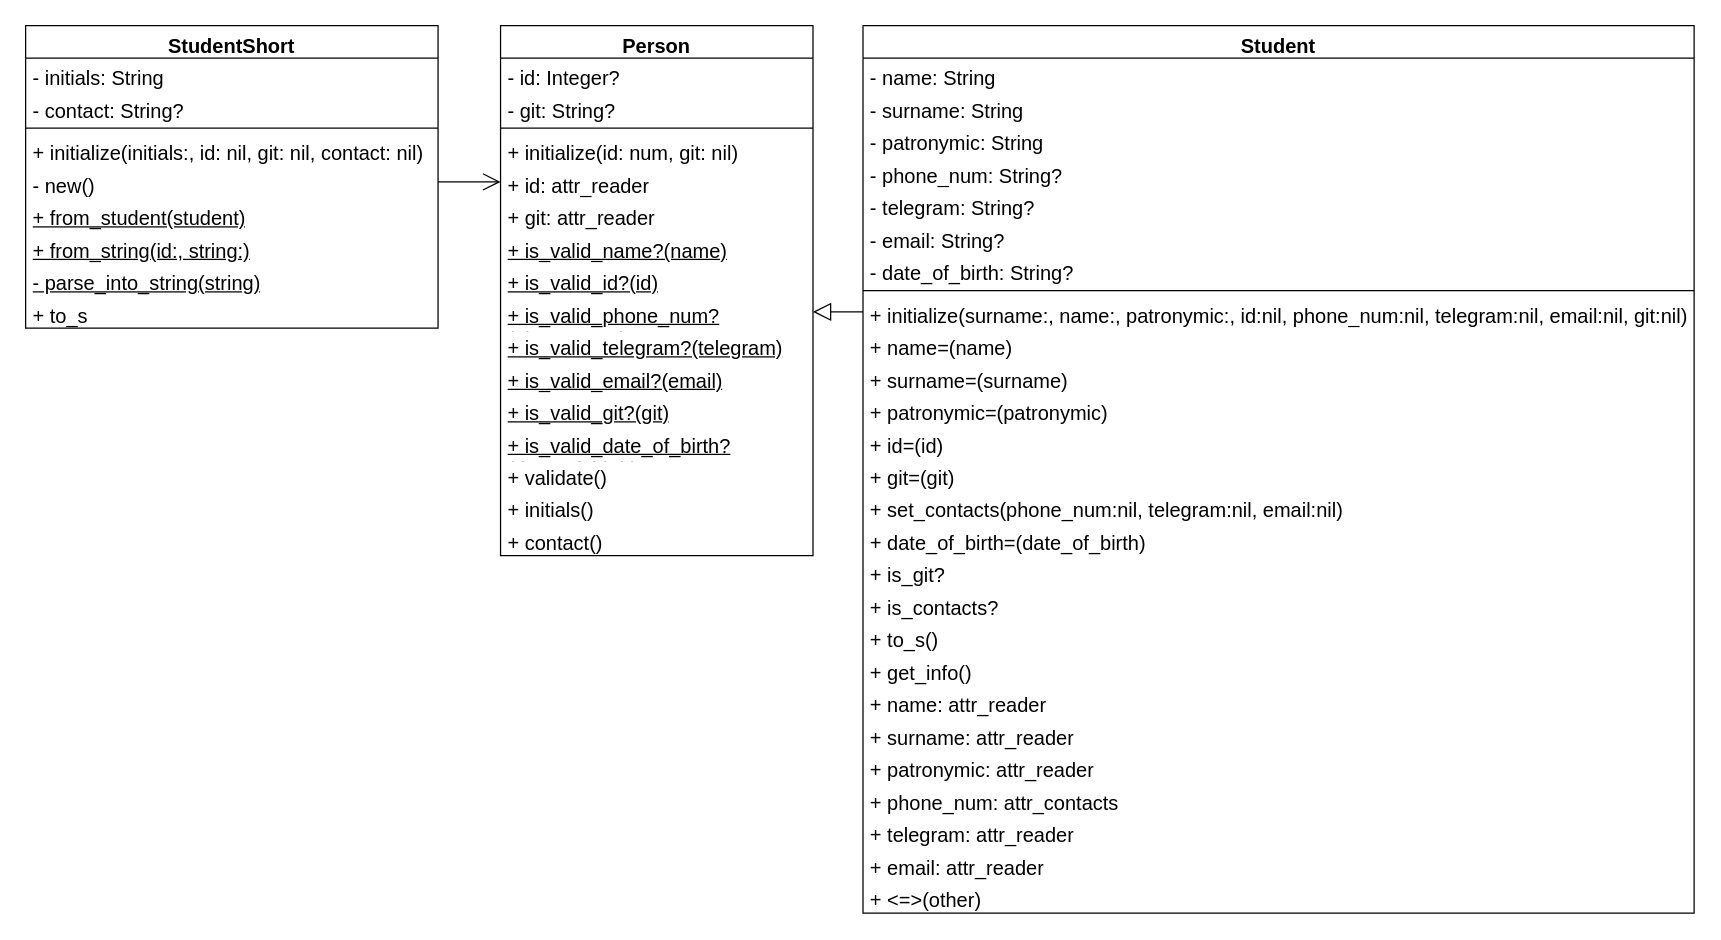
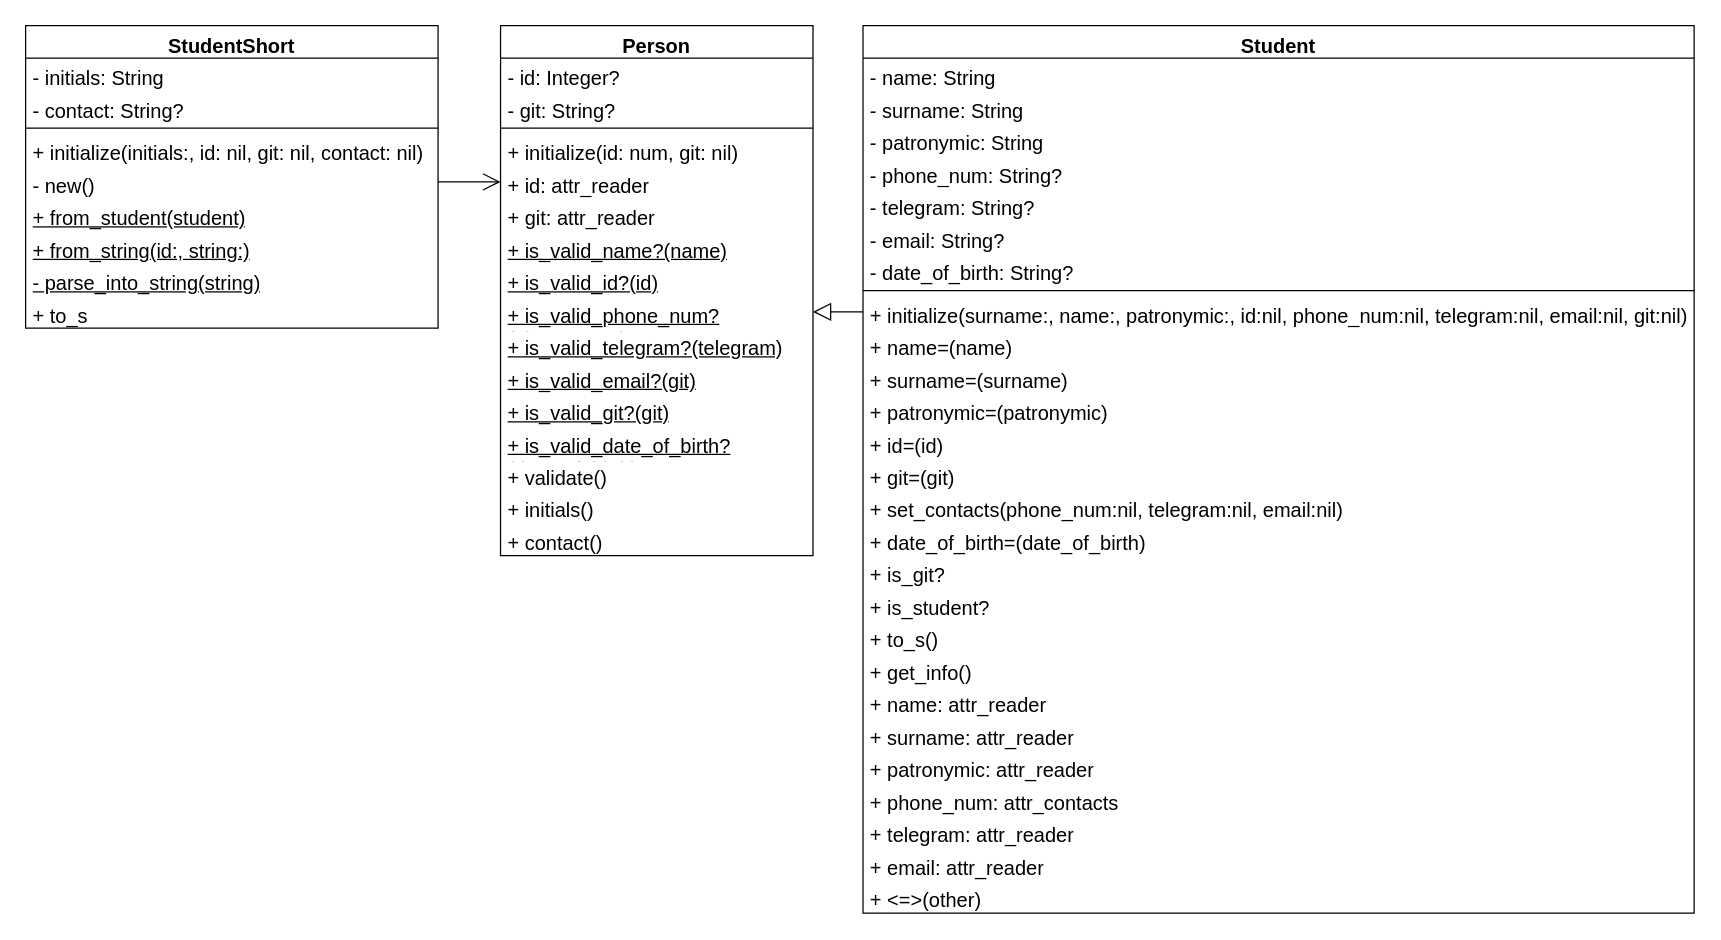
  <mxCell id="0" />
  <mxCell id="1" parent="0" />
  <mxCell id="2" value="Person" style="swimlane;fontStyle=1;align=center;verticalAlign=top;childLayout=stackLayout;horizontal=1;startSize=26;horizontalStack=0;resizeParent=1;resizeParentMax=0;resizeLast=0;collapsible=1;marginBottom=0;whiteSpace=wrap;html=1;fontSize=16;" vertex="1" parent="1"><mxGeometry x="400" y="20" width="250" height="424" as="geometry" /></mxCell>
  <mxCell id="3" value="- id: Integer?" style="text;strokeColor=none;fillColor=none;align=left;verticalAlign=top;spacingLeft=4;spacingRight=4;overflow=hidden;rotatable=0;points=[[0,0.5],[1,0.5]];portConstraint=eastwest;whiteSpace=wrap;html=1;fontSize=16;" vertex="1" parent="2"><mxGeometry y="26" width="250" height="26" as="geometry" /></mxCell>
  <mxCell id="4" value="- git: String?" style="text;strokeColor=none;fillColor=none;align=left;verticalAlign=top;spacingLeft=4;spacingRight=4;overflow=hidden;rotatable=0;points=[[0,0.5],[1,0.5]];portConstraint=eastwest;whiteSpace=wrap;html=1;fontSize=16;" vertex="1" parent="2"><mxGeometry y="52" width="250" height="26" as="geometry" /></mxCell>
  <mxCell id="5" value="" style="line;strokeWidth=1;fillColor=none;align=left;verticalAlign=middle;spacingTop=-1;spacingLeft=3;spacingRight=3;rotatable=0;labelPosition=right;points=[];portConstraint=eastwest;strokeColor=inherit;" vertex="1" parent="2"><mxGeometry y="78" width="250" height="8" as="geometry" /></mxCell>
  <mxCell id="6" value="+ initialize(id: num, git: nil)" style="text;strokeColor=none;fillColor=none;align=left;verticalAlign=top;spacingLeft=4;spacingRight=4;overflow=hidden;rotatable=0;points=[[0,0.5],[1,0.5]];portConstraint=eastwest;whiteSpace=wrap;html=1;fontSize=16;" vertex="1" parent="2"><mxGeometry y="86" width="250" height="26" as="geometry" /></mxCell>
  <mxCell id="7" value="+ id: attr_reader" style="text;strokeColor=none;fillColor=none;align=left;verticalAlign=top;spacingLeft=4;spacingRight=4;overflow=hidden;rotatable=0;points=[[0,0.5],[1,0.5]];portConstraint=eastwest;whiteSpace=wrap;html=1;fontSize=16;" vertex="1" parent="2"><mxGeometry y="112" width="250" height="26" as="geometry" /></mxCell>
  <mxCell id="8" value="+ git: attr_reader" style="text;strokeColor=none;fillColor=none;align=left;verticalAlign=top;spacingLeft=4;spacingRight=4;overflow=hidden;rotatable=0;points=[[0,0.5],[1,0.5]];portConstraint=eastwest;whiteSpace=wrap;html=1;fontSize=16;" vertex="1" parent="2"><mxGeometry y="138" width="250" height="26" as="geometry" /></mxCell>
  <mxCell id="9" value="&lt;u&gt;+ is_valid_name?(name)&lt;/u&gt;" style="text;strokeColor=none;fillColor=none;align=left;verticalAlign=top;spacingLeft=4;spacingRight=4;overflow=hidden;rotatable=0;points=[[0,0.5],[1,0.5]];portConstraint=eastwest;whiteSpace=wrap;html=1;fontSize=16;" vertex="1" parent="2"><mxGeometry y="164" width="250" height="26" as="geometry" /></mxCell>
  <mxCell id="10" value="&lt;u&gt;+ is_valid_id?(id)&lt;/u&gt;" style="text;strokeColor=none;fillColor=none;align=left;verticalAlign=top;spacingLeft=4;spacingRight=4;overflow=hidden;rotatable=0;points=[[0,0.5],[1,0.5]];portConstraint=eastwest;whiteSpace=wrap;html=1;fontSize=16;" vertex="1" parent="2"><mxGeometry y="190" width="250" height="26" as="geometry" /></mxCell>
  <mxCell id="11" value="&lt;u&gt;+ is_valid_phone_num?(phone_num)&lt;/u&gt;" style="text;strokeColor=none;fillColor=none;align=left;verticalAlign=top;spacingLeft=4;spacingRight=4;overflow=hidden;rotatable=0;points=[[0,0.5],[1,0.5]];portConstraint=eastwest;whiteSpace=wrap;html=1;fontSize=16;" vertex="1" parent="2"><mxGeometry y="216" width="250" height="26" as="geometry" /></mxCell>
  <mxCell id="12" value="&lt;u&gt;+ is_valid_telegram?(telegram)&lt;/u&gt;" style="text;strokeColor=none;fillColor=none;align=left;verticalAlign=top;spacingLeft=4;spacingRight=4;overflow=hidden;rotatable=0;points=[[0,0.5],[1,0.5]];portConstraint=eastwest;whiteSpace=wrap;html=1;fontSize=16;" vertex="1" parent="2"><mxGeometry y="242" width="250" height="26" as="geometry" /></mxCell>
- <mxCell id="13" value="&lt;u&gt;+ is_valid_email?(email)&lt;/u&gt;" style="text;strokeColor=none;fillColor=none;align=left;verticalAlign=top;spacingLeft=4;spacingRight=4;overflow=hidden;rotatable=0;points=[[0,0.5],[1,0.5]];portConstraint=eastwest;whiteSpace=wrap;html=1;fontSize=16;" vertex="1" parent="2"><mxGeometry y="268" width="250" height="26" as="geometry" /></mxCell>
+ <mxCell id="13" value="&lt;u&gt;+ is_valid_email?(git)&lt;/u&gt;" style="text;strokeColor=none;fillColor=none;align=left;verticalAlign=top;spacingLeft=4;spacingRight=4;overflow=hidden;rotatable=0;points=[[0,0.5],[1,0.5]];portConstraint=eastwest;whiteSpace=wrap;html=1;fontSize=16;" vertex="1" parent="2"><mxGeometry y="268" width="250" height="26" as="geometry" /></mxCell>
  <mxCell id="14" value="&lt;u&gt;+ is_valid_git?(git)&lt;/u&gt;" style="text;strokeColor=none;fillColor=none;align=left;verticalAlign=top;spacingLeft=4;spacingRight=4;overflow=hidden;rotatable=0;points=[[0,0.5],[1,0.5]];portConstraint=eastwest;whiteSpace=wrap;html=1;fontSize=16;" vertex="1" parent="2"><mxGeometry y="294" width="250" height="26" as="geometry" /></mxCell>
  <mxCell id="15" value="&lt;u&gt;+ is_valid_date_of_birth?(date_of_bitrh)&lt;/u&gt;" style="text;strokeColor=none;fillColor=none;align=left;verticalAlign=top;spacingLeft=4;spacingRight=4;overflow=hidden;rotatable=0;points=[[0,0.5],[1,0.5]];portConstraint=eastwest;whiteSpace=wrap;html=1;fontSize=16;" vertex="1" parent="2"><mxGeometry y="320" width="250" height="26" as="geometry" /></mxCell>
  <mxCell id="16" value="+ validate()" style="text;strokeColor=none;fillColor=none;align=left;verticalAlign=top;spacingLeft=4;spacingRight=4;overflow=hidden;rotatable=0;points=[[0,0.5],[1,0.5]];portConstraint=eastwest;whiteSpace=wrap;html=1;fontSize=16;" vertex="1" parent="2"><mxGeometry y="346" width="250" height="26" as="geometry" /></mxCell>
  <mxCell id="17" value="+ initials()" style="text;strokeColor=none;fillColor=none;align=left;verticalAlign=top;spacingLeft=4;spacingRight=4;overflow=hidden;rotatable=0;points=[[0,0.5],[1,0.5]];portConstraint=eastwest;whiteSpace=wrap;html=1;fontSize=16;" vertex="1" parent="2"><mxGeometry y="372" width="250" height="26" as="geometry" /></mxCell>
  <mxCell id="18" value="+ contact()" style="text;strokeColor=none;fillColor=none;align=left;verticalAlign=top;spacingLeft=4;spacingRight=4;overflow=hidden;rotatable=0;points=[[0,0.5],[1,0.5]];portConstraint=eastwest;whiteSpace=wrap;html=1;fontSize=16;" vertex="1" parent="2"><mxGeometry y="398" width="250" height="26" as="geometry" /></mxCell>
  <mxCell id="19" value="StudentShort" style="swimlane;fontStyle=1;align=center;verticalAlign=top;childLayout=stackLayout;horizontal=1;startSize=26;horizontalStack=0;resizeParent=1;resizeParentMax=0;resizeLast=0;collapsible=1;marginBottom=0;whiteSpace=wrap;html=1;fontSize=16;" vertex="1" parent="1"><mxGeometry x="20" y="20" width="330" height="242" as="geometry" /></mxCell>
  <mxCell id="20" value="- initials: String" style="text;strokeColor=none;fillColor=none;align=left;verticalAlign=top;spacingLeft=4;spacingRight=4;overflow=hidden;rotatable=0;points=[[0,0.5],[1,0.5]];portConstraint=eastwest;whiteSpace=wrap;html=1;fontSize=16;" vertex="1" parent="19"><mxGeometry y="26" width="330" height="26" as="geometry" /></mxCell>
  <mxCell id="21" value="- contact: String?" style="text;strokeColor=none;fillColor=none;align=left;verticalAlign=top;spacingLeft=4;spacingRight=4;overflow=hidden;rotatable=0;points=[[0,0.5],[1,0.5]];portConstraint=eastwest;whiteSpace=wrap;html=1;fontSize=16;" vertex="1" parent="19"><mxGeometry y="52" width="330" height="26" as="geometry" /></mxCell>
  <mxCell id="22" value="" style="line;strokeWidth=1;fillColor=none;align=left;verticalAlign=middle;spacingTop=-1;spacingLeft=3;spacingRight=3;rotatable=0;labelPosition=right;points=[];portConstraint=eastwest;strokeColor=inherit;" vertex="1" parent="19"><mxGeometry y="78" width="330" height="8" as="geometry" /></mxCell>
  <mxCell id="23" value="+ initialize(initials:, id: nil, git: nil, contact: nil)" style="text;strokeColor=none;fillColor=none;align=left;verticalAlign=top;spacingLeft=4;spacingRight=4;overflow=hidden;rotatable=0;points=[[0,0.5],[1,0.5]];portConstraint=eastwest;whiteSpace=wrap;html=1;fontSize=16;" vertex="1" parent="19"><mxGeometry y="86" width="330" height="26" as="geometry" /></mxCell>
  <mxCell id="24" value="- new()" style="text;strokeColor=none;fillColor=none;align=left;verticalAlign=top;spacingLeft=4;spacingRight=4;overflow=hidden;rotatable=0;points=[[0,0.5],[1,0.5]];portConstraint=eastwest;whiteSpace=wrap;html=1;fontSize=16;" vertex="1" parent="19"><mxGeometry y="112" width="330" height="26" as="geometry" /></mxCell>
  <mxCell id="25" value="&lt;u&gt;+ from_student(student)&lt;/u&gt;" style="text;strokeColor=none;fillColor=none;align=left;verticalAlign=top;spacingLeft=4;spacingRight=4;overflow=hidden;rotatable=0;points=[[0,0.5],[1,0.5]];portConstraint=eastwest;whiteSpace=wrap;html=1;fontSize=16;" vertex="1" parent="19"><mxGeometry y="138" width="330" height="26" as="geometry" /></mxCell>
  <mxCell id="26" value="&lt;u&gt;+ from_string(id:, string:)&lt;/u&gt;" style="text;strokeColor=none;fillColor=none;align=left;verticalAlign=top;spacingLeft=4;spacingRight=4;overflow=hidden;rotatable=0;points=[[0,0.5],[1,0.5]];portConstraint=eastwest;whiteSpace=wrap;html=1;fontSize=16;" vertex="1" parent="19"><mxGeometry y="164" width="330" height="26" as="geometry" /></mxCell>
  <mxCell id="27" value="&lt;u&gt;- parse_into_string(string)&lt;/u&gt;" style="text;strokeColor=none;fillColor=none;align=left;verticalAlign=top;spacingLeft=4;spacingRight=4;overflow=hidden;rotatable=0;points=[[0,0.5],[1,0.5]];portConstraint=eastwest;whiteSpace=wrap;html=1;fontSize=16;" vertex="1" parent="19"><mxGeometry y="190" width="330" height="26" as="geometry" /></mxCell>
  <mxCell id="28" value="+ to_s" style="text;strokeColor=none;fillColor=none;align=left;verticalAlign=top;spacingLeft=4;spacingRight=4;overflow=hidden;rotatable=0;points=[[0,0.5],[1,0.5]];portConstraint=eastwest;whiteSpace=wrap;html=1;fontSize=16;" vertex="1" parent="19"><mxGeometry y="216" width="330" height="26" as="geometry" /></mxCell>
  <mxCell id="29" value="" style="endArrow=open;html=1;rounded=0;exitX=1;exitY=0.5;exitDx=0;exitDy=0;entryX=0;entryY=0.5;entryDx=0;entryDy=0;endFill=0;endSize=12;" edge="1" parent="1" source="24" target="7"><mxGeometry width="50" height="50" relative="1" as="geometry"><mxPoint x="510" y="160" as="sourcePoint" /><mxPoint x="560" y="110" as="targetPoint" /></mxGeometry></mxCell>
  <mxCell id="30" value="Student" style="swimlane;fontStyle=1;align=center;verticalAlign=top;childLayout=stackLayout;horizontal=1;startSize=26;horizontalStack=0;resizeParent=1;resizeParentMax=0;resizeLast=0;collapsible=1;marginBottom=0;whiteSpace=wrap;html=1;fontSize=16;" vertex="1" parent="1"><mxGeometry x="690" y="20" width="665" height="710" as="geometry" /></mxCell>
  <mxCell id="31" value="- name: String" style="text;strokeColor=none;fillColor=none;align=left;verticalAlign=top;spacingLeft=4;spacingRight=4;overflow=hidden;rotatable=0;points=[[0,0.5],[1,0.5]];portConstraint=eastwest;whiteSpace=wrap;html=1;fontSize=16;" vertex="1" parent="30"><mxGeometry y="26" width="665" height="26" as="geometry" /></mxCell>
  <mxCell id="32" value="- surname: String" style="text;strokeColor=none;fillColor=none;align=left;verticalAlign=top;spacingLeft=4;spacingRight=4;overflow=hidden;rotatable=0;points=[[0,0.5],[1,0.5]];portConstraint=eastwest;whiteSpace=wrap;html=1;fontSize=16;" vertex="1" parent="30"><mxGeometry y="52" width="665" height="26" as="geometry" /></mxCell>
  <mxCell id="33" value="- patronymic: String" style="text;strokeColor=none;fillColor=none;align=left;verticalAlign=top;spacingLeft=4;spacingRight=4;overflow=hidden;rotatable=0;points=[[0,0.5],[1,0.5]];portConstraint=eastwest;whiteSpace=wrap;html=1;fontSize=16;" vertex="1" parent="30"><mxGeometry y="78" width="665" height="26" as="geometry" /></mxCell>
  <mxCell id="34" value="- phone_num: String?" style="text;strokeColor=none;fillColor=none;align=left;verticalAlign=top;spacingLeft=4;spacingRight=4;overflow=hidden;rotatable=0;points=[[0,0.5],[1,0.5]];portConstraint=eastwest;whiteSpace=wrap;html=1;fontSize=16;" vertex="1" parent="30"><mxGeometry y="104" width="665" height="26" as="geometry" /></mxCell>
  <mxCell id="35" value="- telegram: String?" style="text;strokeColor=none;fillColor=none;align=left;verticalAlign=top;spacingLeft=4;spacingRight=4;overflow=hidden;rotatable=0;points=[[0,0.5],[1,0.5]];portConstraint=eastwest;whiteSpace=wrap;html=1;fontSize=16;" vertex="1" parent="30"><mxGeometry y="130" width="665" height="26" as="geometry" /></mxCell>
  <mxCell id="36" value="- email: String?" style="text;strokeColor=none;fillColor=none;align=left;verticalAlign=top;spacingLeft=4;spacingRight=4;overflow=hidden;rotatable=0;points=[[0,0.5],[1,0.5]];portConstraint=eastwest;whiteSpace=wrap;html=1;fontSize=16;" vertex="1" parent="30"><mxGeometry y="156" width="665" height="26" as="geometry" /></mxCell>
  <mxCell id="37" value="- date_of_birth: String?" style="text;strokeColor=none;fillColor=none;align=left;verticalAlign=top;spacingLeft=4;spacingRight=4;overflow=hidden;rotatable=0;points=[[0,0.5],[1,0.5]];portConstraint=eastwest;whiteSpace=wrap;html=1;fontSize=16;" vertex="1" parent="30"><mxGeometry y="182" width="665" height="26" as="geometry" /></mxCell>
  <mxCell id="38" value="" style="line;strokeWidth=1;fillColor=none;align=left;verticalAlign=middle;spacingTop=-1;spacingLeft=3;spacingRight=3;rotatable=0;labelPosition=right;points=[];portConstraint=eastwest;strokeColor=inherit;" vertex="1" parent="30"><mxGeometry y="208" width="665" height="8" as="geometry" /></mxCell>
  <mxCell id="39" value="+ initialize(surname:, name:, patronymic:, id:nil, phone_num:nil, telegram:nil, email:nil, git:nil)" style="text;strokeColor=none;fillColor=none;align=left;verticalAlign=top;spacingLeft=4;spacingRight=4;overflow=hidden;rotatable=0;points=[[0,0.5],[1,0.5]];portConstraint=eastwest;whiteSpace=wrap;html=1;fontSize=16;" vertex="1" parent="30"><mxGeometry y="216" width="665" height="26" as="geometry" /></mxCell>
  <mxCell id="40" value="+ name=(name)" style="text;strokeColor=none;fillColor=none;align=left;verticalAlign=top;spacingLeft=4;spacingRight=4;overflow=hidden;rotatable=0;points=[[0,0.5],[1,0.5]];portConstraint=eastwest;whiteSpace=wrap;html=1;fontSize=16;" vertex="1" parent="30"><mxGeometry y="242" width="665" height="26" as="geometry" /></mxCell>
  <mxCell id="41" value="+ surname=(surname)" style="text;strokeColor=none;fillColor=none;align=left;verticalAlign=top;spacingLeft=4;spacingRight=4;overflow=hidden;rotatable=0;points=[[0,0.5],[1,0.5]];portConstraint=eastwest;whiteSpace=wrap;html=1;fontSize=16;" vertex="1" parent="30"><mxGeometry y="268" width="665" height="26" as="geometry" /></mxCell>
  <mxCell id="42" value="+ patronymic=(patronymic)" style="text;strokeColor=none;fillColor=none;align=left;verticalAlign=top;spacingLeft=4;spacingRight=4;overflow=hidden;rotatable=0;points=[[0,0.5],[1,0.5]];portConstraint=eastwest;whiteSpace=wrap;html=1;fontSize=16;" vertex="1" parent="30"><mxGeometry y="294" width="665" height="26" as="geometry" /></mxCell>
  <mxCell id="43" value="+ id=(id)" style="text;strokeColor=none;fillColor=none;align=left;verticalAlign=top;spacingLeft=4;spacingRight=4;overflow=hidden;rotatable=0;points=[[0,0.5],[1,0.5]];portConstraint=eastwest;whiteSpace=wrap;html=1;fontSize=16;" vertex="1" parent="30"><mxGeometry y="320" width="665" height="26" as="geometry" /></mxCell>
  <mxCell id="44" value="+ git=(git)" style="text;strokeColor=none;fillColor=none;align=left;verticalAlign=top;spacingLeft=4;spacingRight=4;overflow=hidden;rotatable=0;points=[[0,0.5],[1,0.5]];portConstraint=eastwest;whiteSpace=wrap;html=1;fontSize=16;" vertex="1" parent="30"><mxGeometry y="346" width="665" height="26" as="geometry" /></mxCell>
  <mxCell id="45" value="+ set_contacts(phone_num:nil, telegram:nil, email:nil)" style="text;strokeColor=none;fillColor=none;align=left;verticalAlign=top;spacingLeft=4;spacingRight=4;overflow=hidden;rotatable=0;points=[[0,0.5],[1,0.5]];portConstraint=eastwest;whiteSpace=wrap;html=1;fontSize=16;" vertex="1" parent="30"><mxGeometry y="372" width="665" height="26" as="geometry" /></mxCell>
  <mxCell id="46" value="+ date_of_birth=(date_of_birth)" style="text;strokeColor=none;fillColor=none;align=left;verticalAlign=top;spacingLeft=4;spacingRight=4;overflow=hidden;rotatable=0;points=[[0,0.5],[1,0.5]];portConstraint=eastwest;whiteSpace=wrap;html=1;fontSize=16;" vertex="1" parent="30"><mxGeometry y="398" width="665" height="26" as="geometry" /></mxCell>
  <mxCell id="47" value="+ is_git?" style="text;strokeColor=none;fillColor=none;align=left;verticalAlign=top;spacingLeft=4;spacingRight=4;overflow=hidden;rotatable=0;points=[[0,0.5],[1,0.5]];portConstraint=eastwest;whiteSpace=wrap;html=1;fontSize=16;" vertex="1" parent="30"><mxGeometry y="424" width="665" height="26" as="geometry" /></mxCell>
- <mxCell id="48" value="+ is_contacts?" style="text;strokeColor=none;fillColor=none;align=left;verticalAlign=top;spacingLeft=4;spacingRight=4;overflow=hidden;rotatable=0;points=[[0,0.5],[1,0.5]];portConstraint=eastwest;whiteSpace=wrap;html=1;fontSize=16;" vertex="1" parent="30"><mxGeometry y="450" width="665" height="26" as="geometry" /></mxCell>
+ <mxCell id="48" value="+ is_student?" style="text;strokeColor=none;fillColor=none;align=left;verticalAlign=top;spacingLeft=4;spacingRight=4;overflow=hidden;rotatable=0;points=[[0,0.5],[1,0.5]];portConstraint=eastwest;whiteSpace=wrap;html=1;fontSize=16;" vertex="1" parent="30"><mxGeometry y="450" width="665" height="26" as="geometry" /></mxCell>
  <mxCell id="49" value="+ to_s()" style="text;strokeColor=none;fillColor=none;align=left;verticalAlign=top;spacingLeft=4;spacingRight=4;overflow=hidden;rotatable=0;points=[[0,0.5],[1,0.5]];portConstraint=eastwest;whiteSpace=wrap;html=1;fontSize=16;" vertex="1" parent="30"><mxGeometry y="476" width="665" height="26" as="geometry" /></mxCell>
  <mxCell id="50" value="+ get_info()" style="text;strokeColor=none;fillColor=none;align=left;verticalAlign=top;spacingLeft=4;spacingRight=4;overflow=hidden;rotatable=0;points=[[0,0.5],[1,0.5]];portConstraint=eastwest;whiteSpace=wrap;html=1;fontSize=16;" vertex="1" parent="30"><mxGeometry y="502" width="665" height="26" as="geometry" /></mxCell>
  <mxCell id="51" value="+ name: attr_reader" style="text;strokeColor=none;fillColor=none;align=left;verticalAlign=top;spacingLeft=4;spacingRight=4;overflow=hidden;rotatable=0;points=[[0,0.5],[1,0.5]];portConstraint=eastwest;whiteSpace=wrap;html=1;fontSize=16;" vertex="1" parent="30"><mxGeometry y="528" width="665" height="26" as="geometry" /></mxCell>
  <mxCell id="52" value="+ surname: attr_reader" style="text;strokeColor=none;fillColor=none;align=left;verticalAlign=top;spacingLeft=4;spacingRight=4;overflow=hidden;rotatable=0;points=[[0,0.5],[1,0.5]];portConstraint=eastwest;whiteSpace=wrap;html=1;fontSize=16;" vertex="1" parent="30"><mxGeometry y="554" width="665" height="26" as="geometry" /></mxCell>
  <mxCell id="53" value="+ patronymic: attr_reader" style="text;strokeColor=none;fillColor=none;align=left;verticalAlign=top;spacingLeft=4;spacingRight=4;overflow=hidden;rotatable=0;points=[[0,0.5],[1,0.5]];portConstraint=eastwest;whiteSpace=wrap;html=1;fontSize=16;" vertex="1" parent="30"><mxGeometry y="580" width="665" height="26" as="geometry" /></mxCell>
  <mxCell id="54" value="+ phone_num: attr_contacts" style="text;strokeColor=none;fillColor=none;align=left;verticalAlign=top;spacingLeft=4;spacingRight=4;overflow=hidden;rotatable=0;points=[[0,0.5],[1,0.5]];portConstraint=eastwest;whiteSpace=wrap;html=1;fontSize=16;" vertex="1" parent="30"><mxGeometry y="606" width="665" height="26" as="geometry" /></mxCell>
  <mxCell id="55" value="+ telegram: attr_reader" style="text;strokeColor=none;fillColor=none;align=left;verticalAlign=top;spacingLeft=4;spacingRight=4;overflow=hidden;rotatable=0;points=[[0,0.5],[1,0.5]];portConstraint=eastwest;whiteSpace=wrap;html=1;fontSize=16;" vertex="1" parent="30"><mxGeometry y="632" width="665" height="26" as="geometry" /></mxCell>
  <mxCell id="56" value="+ email: attr_reader" style="text;strokeColor=none;fillColor=none;align=left;verticalAlign=top;spacingLeft=4;spacingRight=4;overflow=hidden;rotatable=0;points=[[0,0.5],[1,0.5]];portConstraint=eastwest;whiteSpace=wrap;html=1;fontSize=16;" vertex="1" parent="30"><mxGeometry y="658" width="665" height="26" as="geometry" /></mxCell>
  <mxCell id="57" value="+ &amp;lt;=&amp;gt;(other)" style="text;strokeColor=none;fillColor=none;align=left;verticalAlign=top;spacingLeft=4;spacingRight=4;overflow=hidden;rotatable=0;points=[[0,0.5],[1,0.5]];portConstraint=eastwest;whiteSpace=wrap;html=1;fontSize=16;" vertex="1" parent="30"><mxGeometry y="684" width="665" height="26" as="geometry" /></mxCell>
  <mxCell id="58" value="" style="endArrow=block;html=1;rounded=0;exitX=0;exitY=0.5;exitDx=0;exitDy=0;entryX=1;entryY=0.5;entryDx=0;entryDy=0;endFill=0;endSize=12;" edge="1" parent="1" source="39" target="11"><mxGeometry width="50" height="50" relative="1" as="geometry"><mxPoint x="540" y="580" as="sourcePoint" /><mxPoint x="670" y="606" as="targetPoint" /></mxGeometry></mxCell>
